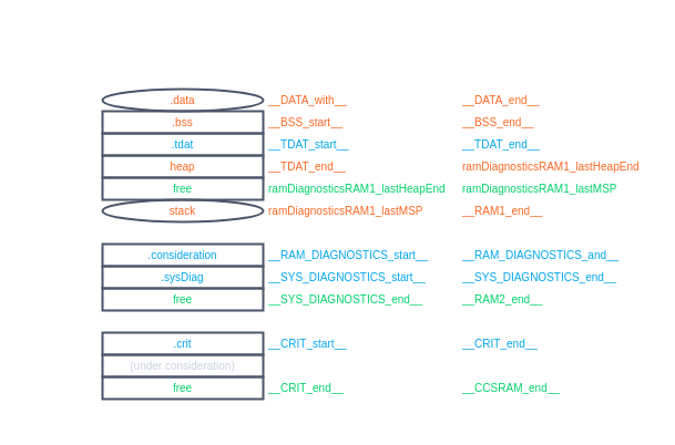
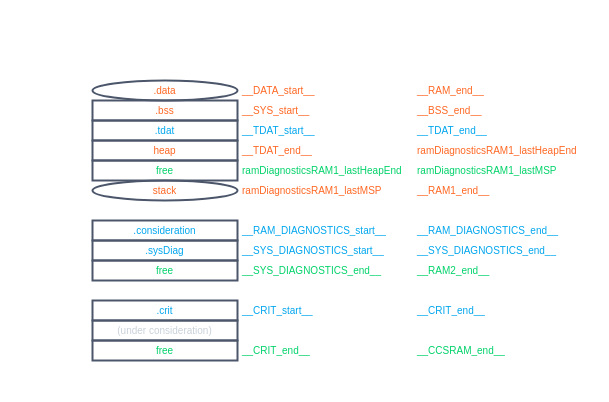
  <mxCell id="0" />
  <mxCell id="1" parent="0" />
  <mxCell id="2" value="" style="rounded=0;whiteSpace=wrap;html=1;strokeColor=#FFFFFF;fillColor=none;" vertex="1" parent="1"><mxGeometry x="67" y="20" width="520" height="360" as="geometry" /></mxCell>
  <mxCell id="3" value=".data" style="ellipse;whiteSpace=wrap;html=1;fontSize=10;align=center;glass=0;shadow=0;strokeWidth=2;perimeterSpacing=0;strokeColor=#4C566A;fillColor=none;fontColor=#FF6723;verticalAlign=middle;spacingLeft=0;spacingTop=0;fontFamily=Helvetica;" vertex="1" parent="1"><mxGeometry x="92" y="80" width="145" height="20" as="geometry" /></mxCell>
  <mxCell id="4" value="&lt;font style=&quot;color: rgb(255, 255, 255);&quot;&gt;RAM1&lt;/font&gt;" style="text;html=1;align=center;verticalAlign=middle;whiteSpace=wrap;rounded=0;direction=west;flipV=0;flipH=0;rotation=270;fontSize=12;" vertex="1" parent="1"><mxGeometry x="20" y="130" width="120" height="20" as="geometry" /></mxCell>
  <mxCell id="5" value="&lt;font style=&quot;color: rgb(255, 255, 255);&quot;&gt;RAM2&lt;/font&gt;" style="text;html=1;align=center;verticalAlign=middle;whiteSpace=wrap;rounded=0;direction=west;flipV=0;flipH=0;rotation=270;" vertex="1" parent="1"><mxGeometry x="60" y="240" width="40" height="20" as="geometry" /></mxCell>
  <mxCell id="6" value="&lt;font style=&quot;color: rgb(255, 255, 255);&quot;&gt;CCSRAM&lt;/font&gt;" style="text;html=1;align=center;verticalAlign=middle;whiteSpace=wrap;rounded=0;direction=west;flipV=0;flipH=0;rotation=270;" vertex="1" parent="1"><mxGeometry x="50" y="320" width="60" height="20" as="geometry" /></mxCell>
  <mxCell id="7" value=".bss" style="rounded=0;whiteSpace=wrap;html=1;fontSize=10;align=center;glass=0;shadow=0;strokeWidth=2;perimeterSpacing=0;strokeColor=#4C566A;fillColor=none;fontColor=#FF6723;verticalAlign=middle;spacingLeft=0;spacingTop=0;fontFamily=Helvetica;" vertex="1" parent="1"><mxGeometry x="92" y="100" width="145" height="20" as="geometry" /></mxCell>
  <mxCell id="8" value="heap" style="rounded=0;whiteSpace=wrap;html=1;fontSize=10;align=center;glass=0;shadow=0;strokeWidth=2;perimeterSpacing=0;strokeColor=#4C566A;fillColor=none;fontColor=#FF6723;verticalAlign=middle;spacingLeft=0;spacingTop=0;fontFamily=Helvetica;" vertex="1" parent="1"><mxGeometry x="92" y="140" width="145" height="20" as="geometry" /></mxCell>
  <mxCell id="9" value=".tdat" style="rounded=0;whiteSpace=wrap;html=1;fontSize=10;align=center;glass=0;shadow=0;strokeWidth=2;perimeterSpacing=0;strokeColor=#4C566A;fillColor=none;fontColor=#00A6ED;verticalAlign=middle;spacingLeft=0;spacingTop=0;fontFamily=Helvetica;" vertex="1" parent="1"><mxGeometry x="92" y="120" width="145" height="20" as="geometry" /></mxCell>
  <mxCell id="10" value="stack" style="ellipse;whiteSpace=wrap;html=1;fontSize=10;align=center;glass=0;shadow=0;strokeWidth=2;perimeterSpacing=0;strokeColor=#4C566A;fillColor=none;fontColor=#FF6723;verticalAlign=middle;spacingLeft=0;spacingTop=0;fontFamily=Helvetica;" vertex="1" parent="1"><mxGeometry x="92" y="180" width="145" height="20" as="geometry" /></mxCell>
  <mxCell id="11" value="free" style="rounded=0;whiteSpace=wrap;html=1;fontSize=10;align=center;glass=0;shadow=0;strokeWidth=2;perimeterSpacing=0;strokeColor=#4C566A;fillColor=none;fontColor=#00D26A;verticalAlign=middle;spacingLeft=0;spacingTop=0;fontFamily=Helvetica;" vertex="1" parent="1"><mxGeometry x="92" y="160" width="145" height="20" as="geometry" /></mxCell>
  <mxCell id="12" value=".consideration" style="rounded=0;whiteSpace=wrap;html=1;fontSize=10;align=center;glass=0;shadow=0;strokeWidth=2;perimeterSpacing=0;strokeColor=#4C566A;fillColor=none;fontColor=#00A6ED;verticalAlign=middle;spacingLeft=0;spacingTop=0;fontFamily=Helvetica;" vertex="1" parent="1"><mxGeometry x="92" y="220" width="145" height="20" as="geometry" /></mxCell>
  <mxCell id="13" value=".sysDiag" style="rounded=0;whiteSpace=wrap;html=1;fontSize=10;align=center;glass=0;shadow=0;strokeWidth=2;perimeterSpacing=0;strokeColor=#4C566A;fillColor=none;fontColor=#00A6ED;verticalAlign=middle;spacingLeft=0;spacingTop=0;fontFamily=Helvetica;" vertex="1" parent="1"><mxGeometry x="92" y="240" width="145" height="20" as="geometry" /></mxCell>
  <mxCell id="14" value=".crit" style="rounded=0;whiteSpace=wrap;html=1;fontSize=10;align=center;glass=0;shadow=0;strokeWidth=2;perimeterSpacing=0;strokeColor=#4C566A;fillColor=none;fontColor=#00A6ED;verticalAlign=middle;spacingLeft=0;spacingTop=0;fontFamily=Helvetica;" vertex="1" parent="1"><mxGeometry x="92" y="300" width="145" height="20" as="geometry" /></mxCell>
  <mxCell id="15" value="&lt;font style=&quot;color: rgb(255, 255, 255);&quot;&gt;Planned memory map with Start and End Markers for Each Section&lt;/font&gt;" style="text;html=1;align=center;verticalAlign=middle;whiteSpace=wrap;rounded=0;fontSize=12;" vertex="1" parent="1"><mxGeometry x="67" y="27" width="520" height="30" as="geometry" /></mxCell>
  <mxCell id="16" value="(under consideration)" style="rounded=0;whiteSpace=wrap;html=1;fontSize=10;align=center;glass=0;shadow=0;strokeWidth=2;perimeterSpacing=0;strokeColor=#4C566A;fillColor=none;fontColor=#C9D1D9;verticalAlign=middle;spacingLeft=0;spacingTop=0;fontFamily=Helvetica;" vertex="1" parent="1"><mxGeometry x="92" y="320" width="145" height="20" as="geometry" /></mxCell>
  <mxCell id="17" value="free" style="rounded=0;whiteSpace=wrap;html=1;fontSize=10;align=center;glass=0;shadow=0;strokeWidth=2;perimeterSpacing=0;strokeColor=#4C566A;fillColor=none;fontColor=#00D26A;verticalAlign=middle;spacingLeft=0;spacingTop=0;fontFamily=Helvetica;" vertex="1" parent="1"><mxGeometry x="92" y="260" width="145" height="20" as="geometry" /></mxCell>
  <mxCell id="18" value="free" style="rounded=0;whiteSpace=wrap;html=1;fontSize=10;align=center;glass=0;shadow=0;strokeWidth=2;perimeterSpacing=0;strokeColor=#4C566A;fillColor=none;fontColor=#00D26A;verticalAlign=middle;spacingLeft=0;spacingTop=0;fontFamily=Helvetica;" vertex="1" parent="1"><mxGeometry x="92" y="340" width="145" height="20" as="geometry" /></mxCell>
  <mxCell id="19" value="&lt;font style=&quot;color: rgb(255, 255, 255); font-size: 10px;&quot;&gt;Section start symbol or variable&lt;/font&gt;" style="text;html=1;align=left;verticalAlign=middle;whiteSpace=wrap;rounded=0;" vertex="1" parent="1"><mxGeometry x="240" y="60" width="170" height="20" as="geometry" /></mxCell>
  <mxCell id="20" value="&lt;span style=&quot;color: rgb(255, 255, 255);&quot;&gt;Section end symbol or variable&lt;/span&gt;" style="text;html=1;align=left;verticalAlign=middle;whiteSpace=wrap;rounded=0;fontSize=10;" vertex="1" parent="1"><mxGeometry x="415" y="60" width="170" height="20" as="geometry" /></mxCell>
- <mxCell id="21" value="&lt;font&gt;__DATA_with__&lt;/font&gt;" style="text;html=1;align=left;verticalAlign=middle;whiteSpace=wrap;rounded=0;fontSize=10;fontColor=#FF6723;" vertex="1" parent="1"><mxGeometry x="240" y="80" width="170" height="20" as="geometry" /></mxCell>
- <mxCell id="22" value="&lt;font style=&quot;&quot;&gt;__DATA_end__&lt;/font&gt;" style="text;html=1;align=left;verticalAlign=middle;whiteSpace=wrap;rounded=0;fontSize=10;fontColor=#FF6723;" vertex="1" parent="1"><mxGeometry x="415" y="80" width="170" height="20" as="geometry" /></mxCell>
- <mxCell id="23" value="&lt;font style=&quot;&quot;&gt;__BSS_start__&lt;/font&gt;" style="text;html=1;align=left;verticalAlign=middle;whiteSpace=wrap;rounded=0;fontSize=10;fontColor=#FF6723;" vertex="1" parent="1"><mxGeometry x="240" y="100" width="170" height="20" as="geometry" /></mxCell>
+ <mxCell id="21" value="&lt;font&gt;__DATA_start__&lt;/font&gt;" style="text;html=1;align=left;verticalAlign=middle;whiteSpace=wrap;rounded=0;fontSize=10;fontColor=#FF6723;" vertex="1" parent="1"><mxGeometry x="240" y="80" width="170" height="20" as="geometry" /></mxCell>
+ <mxCell id="22" value="&lt;font style=&quot;&quot;&gt;__RAM_end__&lt;/font&gt;" style="text;html=1;align=left;verticalAlign=middle;whiteSpace=wrap;rounded=0;fontSize=10;fontColor=#FF6723;" vertex="1" parent="1"><mxGeometry x="415" y="80" width="170" height="20" as="geometry" /></mxCell>
+ <mxCell id="23" value="&lt;font style=&quot;&quot;&gt;__SYS_start__&lt;/font&gt;" style="text;html=1;align=left;verticalAlign=middle;whiteSpace=wrap;rounded=0;fontSize=10;fontColor=#FF6723;" vertex="1" parent="1"><mxGeometry x="240" y="100" width="170" height="20" as="geometry" /></mxCell>
  <mxCell id="24" value="&lt;font style=&quot;&quot;&gt;__BSS_end__&lt;/font&gt;" style="text;html=1;align=left;verticalAlign=middle;whiteSpace=wrap;rounded=0;fontSize=10;fontColor=#FF6723;" vertex="1" parent="1"><mxGeometry x="415" y="100" width="170" height="20" as="geometry" /></mxCell>
  <mxCell id="25" value="&lt;font style=&quot;&quot;&gt;__TDAT_start__&lt;/font&gt;" style="text;html=1;align=left;verticalAlign=middle;whiteSpace=wrap;rounded=0;fontSize=10;fontColor=#00A6ED;" vertex="1" parent="1"><mxGeometry x="240" y="120" width="170" height="20" as="geometry" /></mxCell>
  <mxCell id="26" value="&lt;font style=&quot;&quot;&gt;__TDAT_end__&lt;/font&gt;" style="text;html=1;align=left;verticalAlign=middle;whiteSpace=wrap;rounded=0;fontSize=10;fontColor=#00A6ED;" vertex="1" parent="1"><mxGeometry x="415" y="120" width="170" height="20" as="geometry" /></mxCell>
  <mxCell id="27" value="&lt;font style=&quot;&quot;&gt;__TDAT_end__&lt;/font&gt;" style="text;html=1;align=left;verticalAlign=middle;whiteSpace=wrap;rounded=0;fontSize=10;fontColor=#FF6723;" vertex="1" parent="1"><mxGeometry x="240" y="140" width="170" height="20" as="geometry" /></mxCell>
  <mxCell id="28" value="&lt;font style=&quot;&quot;&gt;ramDiagnosticsRAM1_lastHeapEnd&lt;/font&gt;" style="text;html=1;align=left;verticalAlign=middle;whiteSpace=wrap;rounded=0;fontSize=10;fontColor=#FF6723;" vertex="1" parent="1"><mxGeometry x="415" y="140" width="170" height="20" as="geometry" /></mxCell>
  <mxCell id="29" value="&lt;font style=&quot;&quot;&gt;ramDiagnosticsRAM1_lastHeapEnd&lt;/font&gt;" style="text;html=1;align=left;verticalAlign=middle;whiteSpace=wrap;rounded=0;fontSize=10;fontColor=#00D26A;" vertex="1" parent="1"><mxGeometry x="240" y="160" width="170" height="20" as="geometry" /></mxCell>
  <mxCell id="30" value="&lt;font style=&quot;&quot;&gt;__RAM_DIAGNOSTICS_start__&lt;/font&gt;" style="text;html=1;align=left;verticalAlign=middle;whiteSpace=wrap;rounded=0;fontSize=10;fontColor=#00A6ED;" vertex="1" parent="1"><mxGeometry x="240" y="220" width="170" height="20" as="geometry" /></mxCell>
  <mxCell id="31" value="&lt;font style=&quot;&quot;&gt;__SYS_DIAGNOSTICS_start__&lt;/font&gt;" style="text;html=1;align=left;verticalAlign=middle;whiteSpace=wrap;rounded=0;fontSize=10;fontColor=#00A6ED;" vertex="1" parent="1"><mxGeometry x="240" y="240" width="170" height="20" as="geometry" /></mxCell>
  <mxCell id="32" value="&lt;font style=&quot;&quot;&gt;__SYS_DIAGNOSTICS_end__&lt;/font&gt;" style="text;html=1;align=left;verticalAlign=middle;whiteSpace=wrap;rounded=0;fontSize=10;fontColor=#00A6ED;" vertex="1" parent="1"><mxGeometry x="415" y="240" width="170" height="20" as="geometry" /></mxCell>
- <mxCell id="33" value="&lt;font style=&quot;&quot;&gt;__RAM_DIAGNOSTICS_and__&lt;/font&gt;" style="text;html=1;align=left;verticalAlign=middle;whiteSpace=wrap;rounded=0;fontSize=10;fontColor=#00A6ED;" vertex="1" parent="1"><mxGeometry x="415" y="220" width="170" height="20" as="geometry" /></mxCell>
+ <mxCell id="33" value="&lt;font style=&quot;&quot;&gt;__RAM_DIAGNOSTICS_end__&lt;/font&gt;" style="text;html=1;align=left;verticalAlign=middle;whiteSpace=wrap;rounded=0;fontSize=10;fontColor=#00A6ED;" vertex="1" parent="1"><mxGeometry x="415" y="220" width="170" height="20" as="geometry" /></mxCell>
  <mxCell id="34" value="&lt;span style=&quot;&quot;&gt;ramDiagnosticsRAM1_lastMSP&lt;/span&gt;" style="text;html=1;align=left;verticalAlign=middle;whiteSpace=wrap;rounded=0;fontSize=10;fontColor=#00D26A;" vertex="1" parent="1"><mxGeometry x="415" y="160" width="170" height="20" as="geometry" /></mxCell>
  <mxCell id="35" value="&lt;font style=&quot;&quot;&gt;ramDiagnosticsRAM1_lastMSP&lt;/font&gt;" style="text;html=1;align=left;verticalAlign=middle;whiteSpace=wrap;rounded=0;fontSize=10;fontColor=#FF6723;" vertex="1" parent="1"><mxGeometry x="240" y="180" width="170" height="20" as="geometry" /></mxCell>
  <mxCell id="36" value="&lt;font style=&quot;&quot;&gt;__RAM1_end__&lt;/font&gt;" style="text;html=1;align=left;verticalAlign=middle;whiteSpace=wrap;rounded=0;fontSize=10;fontColor=#FF6723;" vertex="1" parent="1"><mxGeometry x="415" y="180" width="170" height="20" as="geometry" /></mxCell>
  <mxCell id="37" value="&lt;font style=&quot;&quot;&gt;__CRIT_start__&lt;/font&gt;" style="text;html=1;align=left;verticalAlign=middle;whiteSpace=wrap;rounded=0;fontSize=10;fontColor=#00A6ED;" vertex="1" parent="1"><mxGeometry x="240" y="300" width="170" height="20" as="geometry" /></mxCell>
  <mxCell id="38" value="&lt;font style=&quot;&quot;&gt;__CRIT_end__&lt;/font&gt;" style="text;html=1;align=left;verticalAlign=middle;whiteSpace=wrap;rounded=0;fontSize=10;fontColor=#00A6ED;" vertex="1" parent="1"><mxGeometry x="415" y="300" width="170" height="20" as="geometry" /></mxCell>
  <mxCell id="39" value="&lt;span style=&quot;&quot;&gt;__CCSRAM_end__&lt;/span&gt;" style="text;html=1;align=left;verticalAlign=middle;whiteSpace=wrap;rounded=0;fontSize=10;fontColor=#00D26A;" vertex="1" parent="1"><mxGeometry x="415" y="340" width="170" height="20" as="geometry" /></mxCell>
  <mxCell id="40" value="&lt;font style=&quot;&quot;&gt;__CRIT_end__&lt;/font&gt;" style="text;html=1;align=left;verticalAlign=middle;whiteSpace=wrap;rounded=0;fontSize=10;fontColor=#00D26A;" vertex="1" parent="1"><mxGeometry x="240" y="340" width="170" height="20" as="geometry" /></mxCell>
  <mxCell id="41" value="&lt;font style=&quot;&quot;&gt;__SYS_DIAGNOSTICS_end__&lt;/font&gt;" style="text;html=1;align=left;verticalAlign=middle;whiteSpace=wrap;rounded=0;fontSize=10;fontColor=#00D26A;" vertex="1" parent="1"><mxGeometry x="240" y="260" width="170" height="20" as="geometry" /></mxCell>
  <mxCell id="42" value="&lt;span style=&quot;&quot;&gt;__RAM2_end__&lt;/span&gt;" style="text;html=1;align=left;verticalAlign=middle;whiteSpace=wrap;rounded=0;fontSize=10;fontColor=#00D26A;" vertex="1" parent="1"><mxGeometry x="415" y="260" width="170" height="20" as="geometry" /></mxCell>
